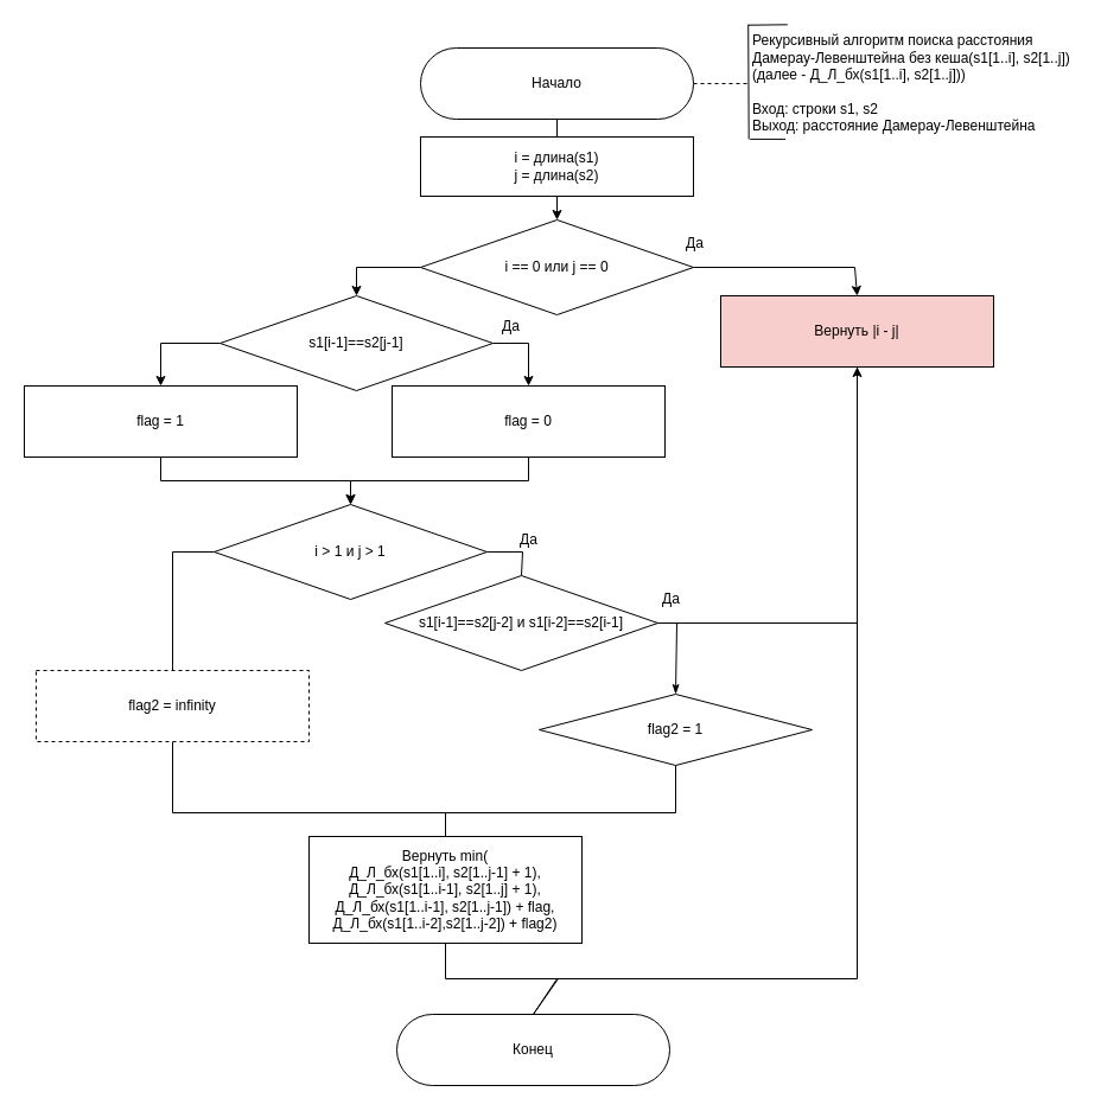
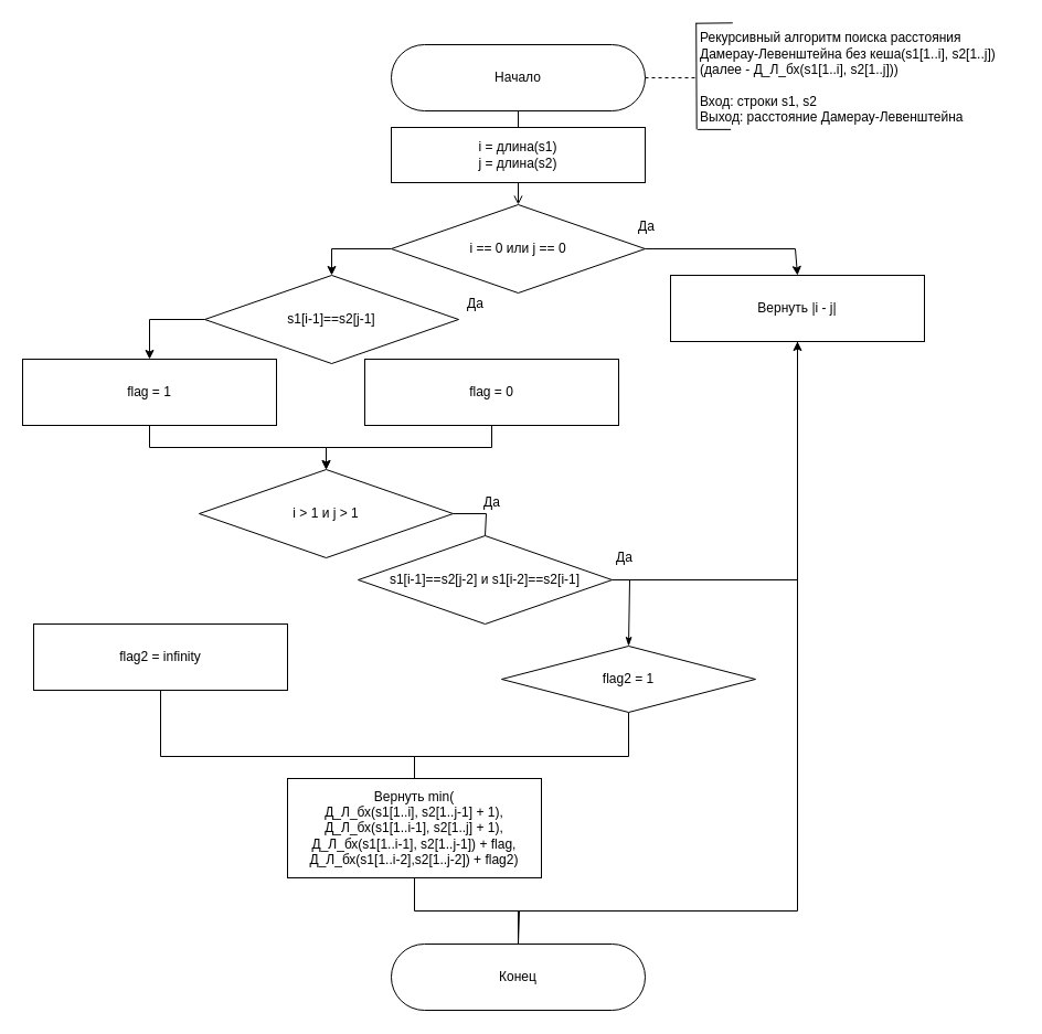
  <mxCell id="0" />
  <mxCell id="1" parent="0" />
  <mxCell id="2" style="edgeStyle=none;html=1;exitX=1;exitY=0.5;exitDx=0;exitDy=0;dashed=1;endArrow=none;endFill=0;" parent="1" source="3" edge="1"><mxGeometry relative="1" as="geometry"><mxPoint x="665.68" y="66.88" as="sourcePoint" /><mxPoint x="630" y="70" as="targetPoint" /></mxGeometry></mxCell>
  <mxCell id="3" value="Начало" style="rounded=1;whiteSpace=wrap;html=1;arcSize=50;" parent="1" vertex="1"><mxGeometry x="354" y="40" width="230" height="60" as="geometry" /></mxCell>
- <mxCell id="4" style="edgeStyle=none;html=1;exitX=0.5;exitY=1;exitDx=0;exitDy=0;entryX=0.5;entryY=0;entryDx=0;entryDy=0;strokeColor=default;" parent="1" source="5" target="10" edge="1"><mxGeometry relative="1" as="geometry" /></mxCell>
+ <mxCell id="4" style="edgeStyle=none;html=1;exitX=0.5;exitY=1;exitDx=0;exitDy=0;entryX=0.5;entryY=0;entryDx=0;entryDy=0;strokeColor=default;endArrow=open;" parent="1" source="5" target="10" edge="1"><mxGeometry relative="1" as="geometry" /></mxCell>
  <mxCell id="5" value="i = длина(s1)&lt;br&gt;j = длина(s2)" style="rounded=0;whiteSpace=wrap;html=1;" parent="1" vertex="1"><mxGeometry x="354" y="115" width="230" height="50" as="geometry" /></mxCell>
  <mxCell id="6" value="" style="endArrow=none;html=1;strokeColor=default;entryX=0.5;entryY=1;entryDx=0;entryDy=0;exitX=0.5;exitY=0;exitDx=0;exitDy=0;" parent="1" source="5" target="3" edge="1"><mxGeometry width="50" height="50" relative="1" as="geometry"><mxPoint x="400" y="150" as="sourcePoint" /><mxPoint x="450" y="100" as="targetPoint" /></mxGeometry></mxCell>
  <mxCell id="7" value="Рекурсивный алгоритм поиска расстояния&lt;br&gt;Дамерау-Левенштейна без кеша(s1[1..i], s2[1..j])&lt;br&gt;(далее - Д_Л_бх(s1[1..i], s2[1..j]))&lt;br&gt;&lt;br&gt;&lt;div&gt;Вход: строки s1, s2&lt;/div&gt;&lt;div&gt;Выход: расстояние Дамерау-Левенштейна&amp;nbsp;&lt;/div&gt;" style="text;html=1;align=left;verticalAlign=middle;resizable=0;points=[];autosize=1;strokeColor=none;fillColor=none;" parent="1" vertex="1"><mxGeometry x="631.68" y="20" width="290" height="100" as="geometry" /></mxCell>
  <mxCell id="8" style="edgeStyle=none;html=1;exitX=1;exitY=0.5;exitDx=0;exitDy=0;entryX=0.5;entryY=0;entryDx=0;entryDy=0;strokeColor=default;rounded=0;" parent="1" source="10" target="12" edge="1"><mxGeometry relative="1" as="geometry"><Array as="points"><mxPoint x="720" y="225" /></Array></mxGeometry></mxCell>
  <mxCell id="9" style="edgeStyle=none;rounded=0;html=1;exitX=0;exitY=0.5;exitDx=0;exitDy=0;entryX=0.5;entryY=0;entryDx=0;entryDy=0;strokeColor=default;" parent="1" source="10" target="21" edge="1"><mxGeometry relative="1" as="geometry"><mxPoint x="220" y="380" as="targetPoint" /><Array as="points"><mxPoint x="300" y="225" /></Array></mxGeometry></mxCell>
  <mxCell id="10" value="i == 0 или j == 0" style="rhombus;whiteSpace=wrap;html=1;" parent="1" vertex="1"><mxGeometry x="354" y="185" width="230" height="80" as="geometry" /></mxCell>
  <mxCell id="11" style="edgeStyle=none;rounded=0;html=1;exitX=0.5;exitY=1;exitDx=0;exitDy=0;entryX=0.5;entryY=0;entryDx=0;entryDy=0;endArrow=none;endFill=0;strokeColor=default;" parent="1" source="12" target="34" edge="1"><mxGeometry relative="1" as="geometry"><Array as="points"><mxPoint x="722" y="825" /><mxPoint x="469" y="825" /></Array></mxGeometry></mxCell>
- <mxCell id="12" value="Вернуть |i - j|" style="rounded=0;whiteSpace=wrap;html=1;fillColor=#f8cecc;" parent="1" vertex="1"><mxGeometry x="607" y="249" width="230" height="60" as="geometry" /></mxCell>
+ <mxCell id="12" value="Вернуть |i - j|" style="rounded=0;whiteSpace=wrap;html=1;" parent="1" vertex="1"><mxGeometry x="607" y="249" width="230" height="60" as="geometry" /></mxCell>
  <mxCell id="13" value="Да" style="text;html=1;align=center;verticalAlign=middle;resizable=0;points=[];autosize=1;strokeColor=none;fillColor=none;" parent="1" vertex="1"><mxGeometry x="570" y="195" width="30" height="20" as="geometry" /></mxCell>
- <mxCell id="14" style="edgeStyle=none;rounded=0;html=1;exitX=1;exitY=0.5;exitDx=0;exitDy=0;entryX=0.5;entryY=0;entryDx=0;entryDy=0;strokeColor=default;" parent="1" source="21" target="17" edge="1"><mxGeometry relative="1" as="geometry"><mxPoint x="280" y="410" as="sourcePoint" /><Array as="points"><mxPoint x="445" y="289" /></Array></mxGeometry></mxCell>
  <mxCell id="15" style="edgeStyle=none;rounded=0;html=1;exitX=0;exitY=0.5;exitDx=0;exitDy=0;entryX=0.5;entryY=0;entryDx=0;entryDy=0;strokeColor=default;" parent="1" source="21" target="20" edge="1"><mxGeometry relative="1" as="geometry"><mxPoint x="160" y="410" as="sourcePoint" /><Array as="points"><mxPoint x="135" y="289" /></Array></mxGeometry></mxCell>
  <mxCell id="16" style="edgeStyle=orthogonalEdgeStyle;rounded=0;orthogonalLoop=1;jettySize=auto;html=1;" parent="1" source="17" target="23" edge="1"><mxGeometry relative="1" as="geometry"><Array as="points"><mxPoint x="445" y="405" /><mxPoint x="295" y="405" /></Array></mxGeometry></mxCell>
  <mxCell id="17" value="flag = 0" style="whiteSpace=wrap;html=1;" parent="1" vertex="1"><mxGeometry x="330" y="325" width="230" height="60" as="geometry" /></mxCell>
  <mxCell id="18" value="Да" style="text;html=1;align=center;verticalAlign=middle;resizable=0;points=[];autosize=1;strokeColor=none;fillColor=none;" parent="1" vertex="1"><mxGeometry x="415" y="265" width="30" height="20" as="geometry" /></mxCell>
  <mxCell id="19" style="edgeStyle=orthogonalEdgeStyle;rounded=0;orthogonalLoop=1;jettySize=auto;html=1;entryX=0.5;entryY=0;entryDx=0;entryDy=0;" parent="1" source="20" target="23" edge="1"><mxGeometry relative="1" as="geometry"><Array as="points"><mxPoint x="135" y="405" /><mxPoint x="295" y="405" /></Array></mxGeometry></mxCell>
  <mxCell id="20" value="flag = 1" style="whiteSpace=wrap;html=1;" parent="1" vertex="1"><mxGeometry x="20" y="325" width="230" height="60" as="geometry" /></mxCell>
  <mxCell id="21" value="&lt;span&gt;s1[i-1]==s2[j-1]&lt;/span&gt;" style="rhombus;whiteSpace=wrap;html=1;" parent="1" vertex="1"><mxGeometry x="185" y="249" width="230" height="80" as="geometry" /></mxCell>
  <mxCell id="22" style="edgeStyle=none;rounded=0;html=1;exitX=1;exitY=0.5;exitDx=0;exitDy=0;entryX=0.5;entryY=0;entryDx=0;entryDy=0;endArrow=none;endFill=0;strokeColor=default;" parent="1" source="23" target="27" edge="1"><mxGeometry relative="1" as="geometry"><mxPoint x="340" y="780" as="targetPoint" /><Array as="points"><mxPoint x="440" y="465" /></Array></mxGeometry></mxCell>
  <mxCell id="23" value="i &amp;gt; 1 и j &amp;gt; 1" style="rhombus;whiteSpace=wrap;html=1;" parent="1" vertex="1"><mxGeometry x="180" y="425" width="230" height="80" as="geometry" /></mxCell>
  <mxCell id="24" value="Да" style="text;html=1;align=center;verticalAlign=middle;resizable=0;points=[];autosize=1;strokeColor=none;fillColor=none;" parent="1" vertex="1"><mxGeometry x="430" y="445" width="30" height="20" as="geometry" /></mxCell>
  <mxCell id="25" style="edgeStyle=none;rounded=0;html=1;exitX=1;exitY=0.5;exitDx=0;exitDy=0;entryX=0.5;entryY=0;entryDx=0;entryDy=0;endArrow=classicThin;endFill=1;strokeColor=default;" parent="1" source="27" target="29" edge="1"><mxGeometry relative="1" as="geometry"><Array as="points"><mxPoint x="570" y="525" /></Array></mxGeometry></mxCell>
  <mxCell id="26" style="edgeStyle=orthogonalEdgeStyle;rounded=0;orthogonalLoop=1;jettySize=auto;html=1;" parent="1" source="27" target="12" edge="1"><mxGeometry relative="1" as="geometry" /></mxCell>
  <mxCell id="27" value="s1[i-1]==s2[j-2] и s1[i-2]==s2[i-1]" style="rhombus;whiteSpace=wrap;html=1;" parent="1" vertex="1"><mxGeometry x="324" y="485" width="230" height="80" as="geometry" /></mxCell>
  <mxCell id="28" style="edgeStyle=none;rounded=0;html=1;exitX=0.5;exitY=1;exitDx=0;exitDy=0;entryX=0.5;entryY=0;entryDx=0;entryDy=0;endArrow=none;endFill=0;strokeColor=default;" parent="1" source="29" target="33" edge="1"><mxGeometry relative="1" as="geometry"><Array as="points"><mxPoint x="569" y="685" /><mxPoint x="375" y="685" /></Array></mxGeometry></mxCell>
  <mxCell id="29" value="flag2 = 1" style="rhombus;whiteSpace=wrap;html=1;" parent="1" vertex="1"><mxGeometry x="454" y="585" width="230" height="60" as="geometry" /></mxCell>
  <mxCell id="30" style="edgeStyle=none;rounded=0;html=1;exitX=0.5;exitY=1;exitDx=0;exitDy=0;entryX=0.5;entryY=0;entryDx=0;entryDy=0;endArrow=none;endFill=0;strokeColor=default;" parent="1" source="31" target="33" edge="1"><mxGeometry relative="1" as="geometry"><Array as="points"><mxPoint x="145" y="685" /><mxPoint x="375" y="685" /></Array></mxGeometry></mxCell>
- <mxCell id="31" value="flag2 = infinity" style="whiteSpace=wrap;html=1;dashed=1;" parent="1" vertex="1"><mxGeometry x="30" y="565" width="230" height="60" as="geometry" /></mxCell>
+ <mxCell id="31" value="flag2 = infinity" style="whiteSpace=wrap;html=1;" parent="1" vertex="1"><mxGeometry x="30" y="565" width="230" height="60" as="geometry" /></mxCell>
  <mxCell id="32" style="edgeStyle=none;rounded=0;html=1;exitX=0.5;exitY=1;exitDx=0;exitDy=0;endArrow=none;endFill=0;strokeColor=default;entryX=0.5;entryY=0;entryDx=0;entryDy=0;" parent="1" source="33" target="34" edge="1"><mxGeometry relative="1" as="geometry"><mxPoint x="325" y="1200" as="targetPoint" /><Array as="points"><mxPoint x="375" y="825" /><mxPoint x="470" y="825" /></Array></mxGeometry></mxCell>
  <mxCell id="33" value="Вернуть min(&lt;br&gt;Д_Л_бх(s1[1..i], s2[1..j-1] + 1),&lt;br&gt;Д_Л_бх(s1[1..i-1], s2[1..j] + 1),&lt;br&gt;Д_Л_бх(s1[1..i-1], s2[1..j-1]) + flag,&lt;br&gt;Д_Л_бх(s1[1..i-2],s2[1..j-2]) + flag2)" style="whiteSpace=wrap;html=1;" parent="1" vertex="1"><mxGeometry x="260" y="705" width="230" height="90" as="geometry" /></mxCell>
- <mxCell id="34" value="Конец" style="rounded=1;whiteSpace=wrap;html=1;arcSize=50;" parent="1" vertex="1"><mxGeometry x="334" y="855" width="230" height="60" as="geometry" /></mxCell>
+ <mxCell id="34" value="Конец" style="rounded=1;whiteSpace=wrap;html=1;arcSize=50;" parent="1" vertex="1"><mxGeometry x="354" y="855" width="230" height="60" as="geometry" /></mxCell>
  <mxCell id="35" value="" style="endArrow=none;html=1;" parent="1" edge="1"><mxGeometry width="50" height="50" relative="1" as="geometry"><mxPoint x="631.68" y="116.88" as="sourcePoint" /><mxPoint x="661.68" y="116.88" as="targetPoint" /></mxGeometry></mxCell>
  <mxCell id="36" value="" style="endArrow=none;html=1;entryX=-0.005;entryY=0.003;entryDx=0;entryDy=0;entryPerimeter=0;" parent="1" target="7" edge="1"><mxGeometry width="50" height="50" relative="1" as="geometry"><mxPoint x="630.68" y="116.88" as="sourcePoint" /><mxPoint x="681.68" y="176.88" as="targetPoint" /></mxGeometry></mxCell>
  <mxCell id="37" value="" style="endArrow=none;html=1;exitX=-0.006;exitY=0.007;exitDx=0;exitDy=0;exitPerimeter=0;entryX=0.109;entryY=0.003;entryDx=0;entryDy=0;entryPerimeter=0;" parent="1" source="7" target="7" edge="1"><mxGeometry width="50" height="50" relative="1" as="geometry"><mxPoint x="553.36" y="26.88" as="sourcePoint" /><mxPoint x="603.36" y="-23.12" as="targetPoint" /></mxGeometry></mxCell>
- <mxCell id="38" value="" style="endArrow=none;html=1;rounded=0;exitX=0;exitY=0.5;exitDx=0;exitDy=0;entryX=0.5;entryY=0;entryDx=0;entryDy=0;" parent="1" source="23" target="31" edge="1"><mxGeometry width="50" height="50" relative="1" as="geometry"><mxPoint x="310" y="695" as="sourcePoint" /><mxPoint x="360" y="645" as="targetPoint" /><Array as="points"><mxPoint x="145" y="465" /></Array></mxGeometry></mxCell>
  <mxCell id="39" value="Да" style="text;html=1;align=center;verticalAlign=middle;resizable=0;points=[];autosize=1;strokeColor=none;fillColor=none;" parent="1" vertex="1"><mxGeometry x="550" y="495" width="30" height="20" as="geometry" /></mxCell>
